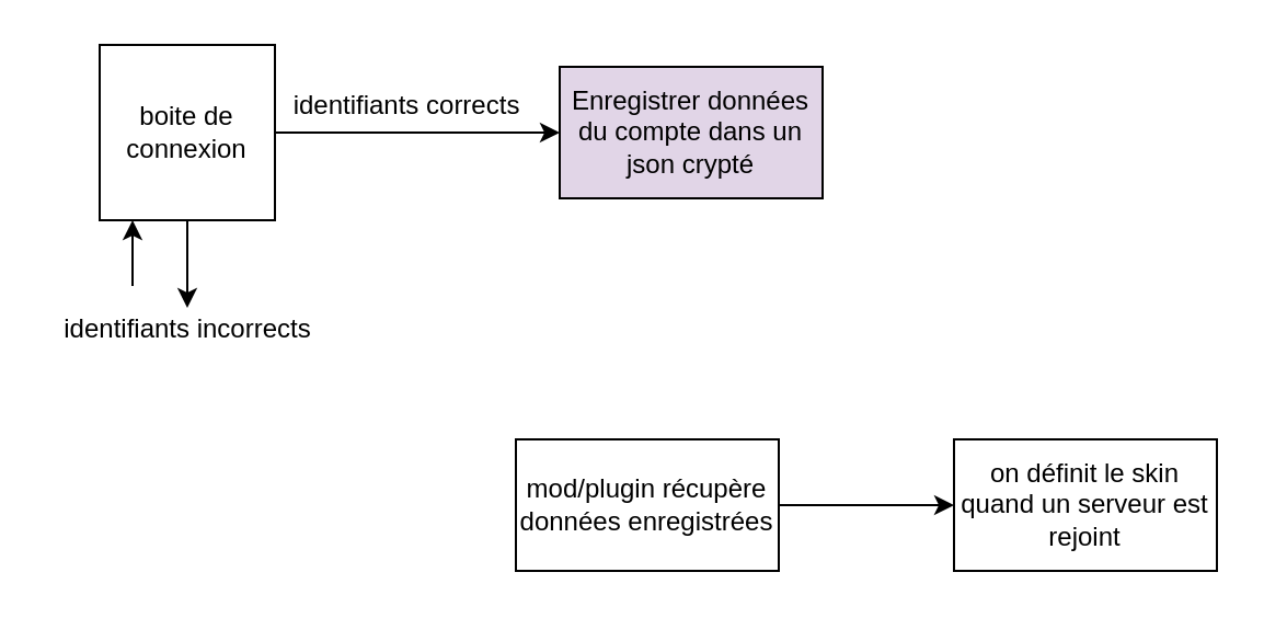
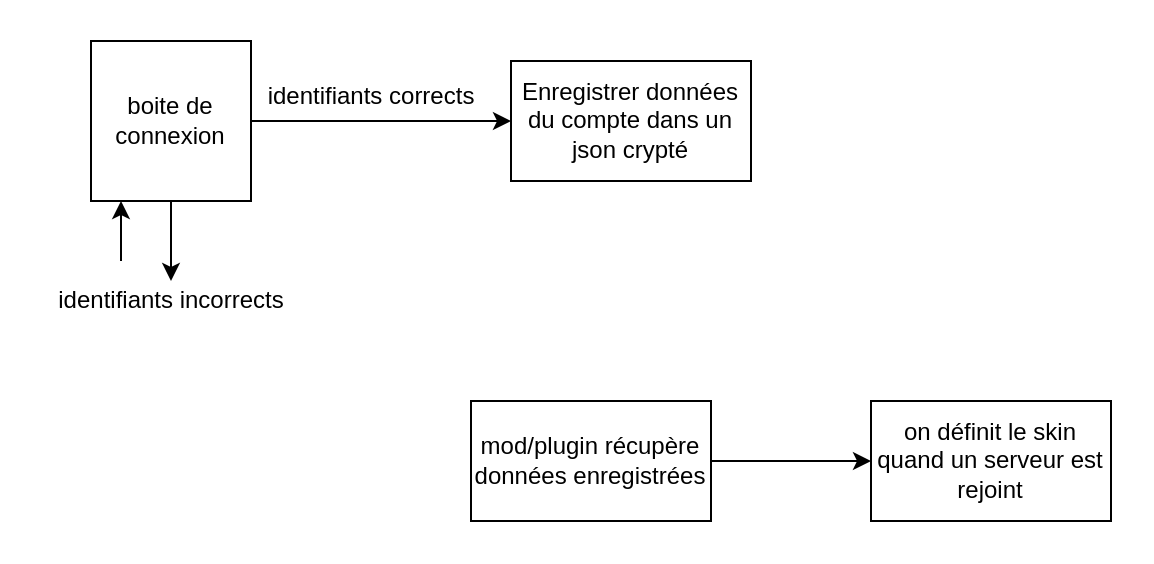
  <mxCell id="0" />
  <mxCell id="1" parent="0" />
  <mxCell id="2" style="edgeStyle=none;html=1;" edge="1" parent="1" source="3"><mxGeometry relative="1" as="geometry"><mxPoint x="255" y="60" as="targetPoint" /></mxGeometry></mxCell>
  <mxCell id="3" value="boite de connexion" style="whiteSpace=wrap;html=1;aspect=fixed;" vertex="1" parent="1"><mxGeometry x="45" y="20" width="80" height="80" as="geometry" /></mxCell>
  <mxCell id="4" value="identifiants corrects" style="text;html=1;align=center;verticalAlign=middle;resizable=0;points=[];autosize=1;strokeColor=none;fillColor=none;" vertex="1" parent="1"><mxGeometry x="125" y="38" width="120" height="20" as="geometry" /></mxCell>
- <mxCell id="5" value="Enregistrer données du compte dans un json crypté" style="whiteSpace=wrap;html=1;fillColor=#e1d5e7;" vertex="1" parent="1"><mxGeometry x="255" y="30" width="120" height="60" as="geometry" /></mxCell>
+ <mxCell id="5" value="Enregistrer données du compte dans un json crypté" style="whiteSpace=wrap;html=1;" vertex="1" parent="1"><mxGeometry x="255" y="30" width="120" height="60" as="geometry" /></mxCell>
  <mxCell id="6" style="edgeStyle=none;html=1;" edge="1" parent="1"><mxGeometry relative="1" as="geometry"><mxPoint x="85" y="140" as="targetPoint" /><mxPoint x="85" y="100" as="sourcePoint" /></mxGeometry></mxCell>
  <mxCell id="7" style="edgeStyle=none;html=1;entryX=0;entryY=1;entryDx=0;entryDy=0;" edge="1" parent="1"><mxGeometry relative="1" as="geometry"><mxPoint x="60" y="100" as="targetPoint" /><mxPoint x="60" y="130" as="sourcePoint" /></mxGeometry></mxCell>
  <mxCell id="8" value="identifiants incorrects" style="text;html=1;align=center;verticalAlign=middle;resizable=0;points=[];autosize=1;strokeColor=none;fillColor=none;" vertex="1" parent="1"><mxGeometry x="20" y="140" width="130" height="20" as="geometry" /></mxCell>
  <mxCell id="9" value="" style="edgeStyle=none;html=1;" edge="1" parent="1" source="10" target="11"><mxGeometry relative="1" as="geometry" /></mxCell>
  <mxCell id="10" value="mod/plugin récupère données enregistrées" style="whiteSpace=wrap;html=1;rounded=0;" vertex="1" parent="1"><mxGeometry x="235" y="200" width="120" height="60" as="geometry" /></mxCell>
  <mxCell id="11" value="on définit le skin quand un serveur est rejoint" style="whiteSpace=wrap;html=1;rounded=0;" vertex="1" parent="1"><mxGeometry x="435" y="200" width="120" height="60" as="geometry" /></mxCell>
